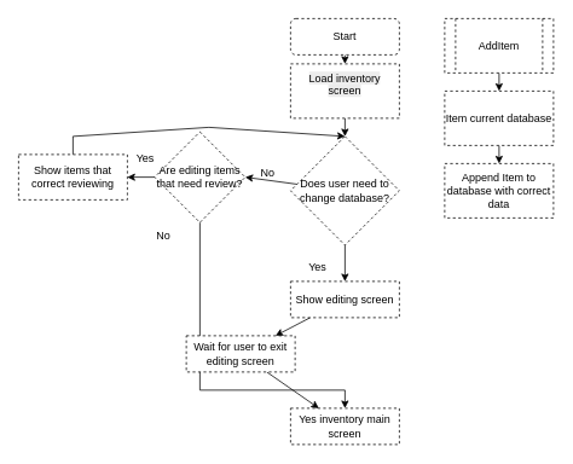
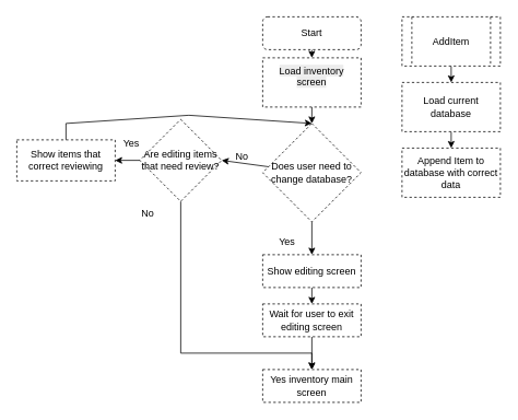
  <mxCell id="0" />
  <mxCell id="1" parent="0" />
  <mxCell id="2" value="" style="edgeStyle=none;shape=wire;rounded=0;orthogonalLoop=1;jettySize=auto;html=1;dashed=1;elbow=vertical;" edge="1" parent="1" source="3" target="5"><mxGeometry relative="1" as="geometry" /></mxCell>
  <mxCell id="3" value="AddItem" style="shape=process;whiteSpace=wrap;html=1;backgroundOutline=1;dashed=1;" vertex="1" parent="1"><mxGeometry x="490" y="20" width="120" height="60" as="geometry" /></mxCell>
  <mxCell id="4" value="" style="edgeStyle=none;shape=wire;rounded=0;orthogonalLoop=1;jettySize=auto;html=1;dashed=1;elbow=vertical;" edge="1" parent="1" source="5" target="6"><mxGeometry relative="1" as="geometry" /></mxCell>
- <mxCell id="5" value="Item current database" style="whiteSpace=wrap;html=1;dashed=1;" vertex="1" parent="1"><mxGeometry x="490" y="100" width="120" height="60" as="geometry" /></mxCell>
+ <mxCell id="5" value="Load current database" style="whiteSpace=wrap;html=1;dashed=1;" vertex="1" parent="1"><mxGeometry x="490" y="100" width="120" height="60" as="geometry" /></mxCell>
  <mxCell id="6" value="Append Item to database with correct data" style="whiteSpace=wrap;html=1;dashed=1;" vertex="1" parent="1"><mxGeometry x="490" y="180" width="120" height="60" as="geometry" /></mxCell>
  <mxCell id="7" value="" style="edgeStyle=none;shape=wire;rounded=0;orthogonalLoop=1;jettySize=auto;html=1;dashed=1;elbow=vertical;" edge="1" parent="1" source="8"><mxGeometry relative="1" as="geometry"><mxPoint x="380" y="70" as="targetPoint" /></mxGeometry></mxCell>
  <mxCell id="8" value="Start" style="rounded=1;whiteSpace=wrap;html=1;dashed=1;" vertex="1" parent="1"><mxGeometry x="320" y="20" width="120" height="40" as="geometry" /></mxCell>
  <mxCell id="9" value="" style="edgeStyle=none;shape=wire;rounded=0;orthogonalLoop=1;jettySize=auto;html=1;dashed=1;elbow=vertical;" edge="1" parent="1" source="10"><mxGeometry relative="1" as="geometry"><mxPoint x="380" y="150" as="targetPoint" /></mxGeometry></mxCell>
  <mxCell id="10" value="&#10;&lt;span style=&quot;color: rgb(0, 0, 0); font-family: Helvetica; font-size: 12px; font-style: normal; font-variant-ligatures: normal; font-variant-caps: normal; font-weight: 400; letter-spacing: normal; orphans: 2; text-align: center; text-indent: 0px; text-transform: none; widows: 2; word-spacing: 0px; -webkit-text-stroke-width: 0px; white-space: normal; background-color: rgb(236, 236, 236); text-decoration-thickness: initial; text-decoration-style: initial; text-decoration-color: initial; display: inline !important; float: none;&quot;&gt;Load inventory screen&lt;/span&gt;&#10;&#10;" style="rounded=0;whiteSpace=wrap;html=1;dashed=1;" vertex="1" parent="1"><mxGeometry x="320" y="70" width="120" height="60" as="geometry" /></mxCell>
  <mxCell id="11" value="" style="edgeStyle=none;shape=wire;rounded=0;orthogonalLoop=1;jettySize=auto;html=1;dashed=1;elbow=vertical;entryX=1;entryY=0.5;entryDx=0;entryDy=0;" edge="1" parent="1" source="13" target="22"><mxGeometry relative="1" as="geometry"><mxPoint x="270" y="210" as="targetPoint" /></mxGeometry></mxCell>
  <mxCell id="12" value="" style="edgeStyle=none;shape=wire;rounded=0;orthogonalLoop=1;jettySize=auto;html=1;dashed=1;elbow=vertical;" edge="1" parent="1" source="13" target="17"><mxGeometry relative="1" as="geometry" /></mxCell>
  <mxCell id="13" value="Does user need to change database?" style="rhombus;whiteSpace=wrap;html=1;dashed=1;" vertex="1" parent="1"><mxGeometry x="320" y="150" width="120" height="120" as="geometry" /></mxCell>
  <mxCell id="14" style="edgeStyle=none;shape=wire;rounded=0;orthogonalLoop=1;jettySize=auto;html=1;entryX=0.5;entryY=0;entryDx=0;entryDy=0;dashed=1;elbow=vertical;exitX=0.5;exitY=0;exitDx=0;exitDy=0;" edge="1" parent="1" source="15" target="13"><mxGeometry relative="1" as="geometry"><Array as="points"><mxPoint x="80" y="150" /><mxPoint x="230" y="140" /></Array></mxGeometry></mxCell>
  <mxCell id="15" value="Show items that correct reviewing" style="whiteSpace=wrap;html=1;dashed=1;" vertex="1" parent="1"><mxGeometry x="20" y="170" width="120" height="50" as="geometry" /></mxCell>
  <mxCell id="16" value="" style="edgeStyle=none;shape=wire;rounded=0;orthogonalLoop=1;jettySize=auto;html=1;dashed=1;elbow=vertical;" edge="1" parent="1" source="17" target="27"><mxGeometry relative="1" as="geometry" /></mxCell>
  <mxCell id="17" value="Show editing screen" style="whiteSpace=wrap;html=1;dashed=1;" vertex="1" parent="1"><mxGeometry x="320" y="310" width="120" height="40" as="geometry" /></mxCell>
  <mxCell id="18" value="No" style="text;html=1;align=center;verticalAlign=middle;whiteSpace=wrap;rounded=0;" vertex="1" parent="1"><mxGeometry x="270" y="170" width="50" height="40" as="geometry" /></mxCell>
  <mxCell id="19" value="Yes" style="text;html=1;align=center;verticalAlign=middle;whiteSpace=wrap;rounded=0;" vertex="1" parent="1"><mxGeometry x="320" y="280" width="60" height="30" as="geometry" /></mxCell>
  <mxCell id="20" style="edgeStyle=none;shape=wire;rounded=0;orthogonalLoop=1;jettySize=auto;html=1;entryX=1;entryY=0.5;entryDx=0;entryDy=0;dashed=1;elbow=vertical;" edge="1" parent="1" source="22" target="15"><mxGeometry relative="1" as="geometry" /></mxCell>
  <mxCell id="21" style="edgeStyle=none;shape=wire;rounded=0;orthogonalLoop=1;jettySize=auto;html=1;dashed=1;elbow=vertical;entryX=0.5;entryY=0;entryDx=0;entryDy=0;" edge="1" parent="1" source="22" target="25"><mxGeometry relative="1" as="geometry"><mxPoint x="220" y="290" as="targetPoint" /><Array as="points"><mxPoint x="220" y="430" /><mxPoint x="380" y="430" /></Array></mxGeometry></mxCell>
  <mxCell id="22" value="Are editing items that need review?" style="rhombus;whiteSpace=wrap;html=1;dashed=1;" vertex="1" parent="1"><mxGeometry x="170" y="145" width="100" height="100" as="geometry" /></mxCell>
  <mxCell id="23" value="Yes" style="text;html=1;align=center;verticalAlign=middle;whiteSpace=wrap;rounded=0;" vertex="1" parent="1"><mxGeometry x="130" y="160" width="60" height="30" as="geometry" /></mxCell>
  <mxCell id="24" value="No" style="text;html=1;align=center;verticalAlign=middle;whiteSpace=wrap;rounded=0;" vertex="1" parent="1"><mxGeometry x="150" y="245" width="60" height="30" as="geometry" /></mxCell>
  <mxCell id="25" value="Yes inventory main screen" style="rounded=0;whiteSpace=wrap;html=1;dashed=1;" vertex="1" parent="1"><mxGeometry x="320" y="450" width="120" height="40" as="geometry" /></mxCell>
  <mxCell id="26" value="" style="edgeStyle=none;shape=wire;rounded=0;orthogonalLoop=1;jettySize=auto;html=1;dashed=1;elbow=vertical;" edge="1" parent="1" source="27" target="25"><mxGeometry relative="1" as="geometry" /></mxCell>
- <mxCell id="27" value="Wait for user to exit editing screen" style="whiteSpace=wrap;html=1;dashed=1;" vertex="1" parent="1"><mxGeometry x="205" y="370" width="120" height="40" as="geometry" /></mxCell>
+ <mxCell id="27" value="Wait for user to exit editing screen" style="whiteSpace=wrap;html=1;dashed=1;" vertex="1" parent="1"><mxGeometry x="320" y="370" width="120" height="40" as="geometry" /></mxCell>
